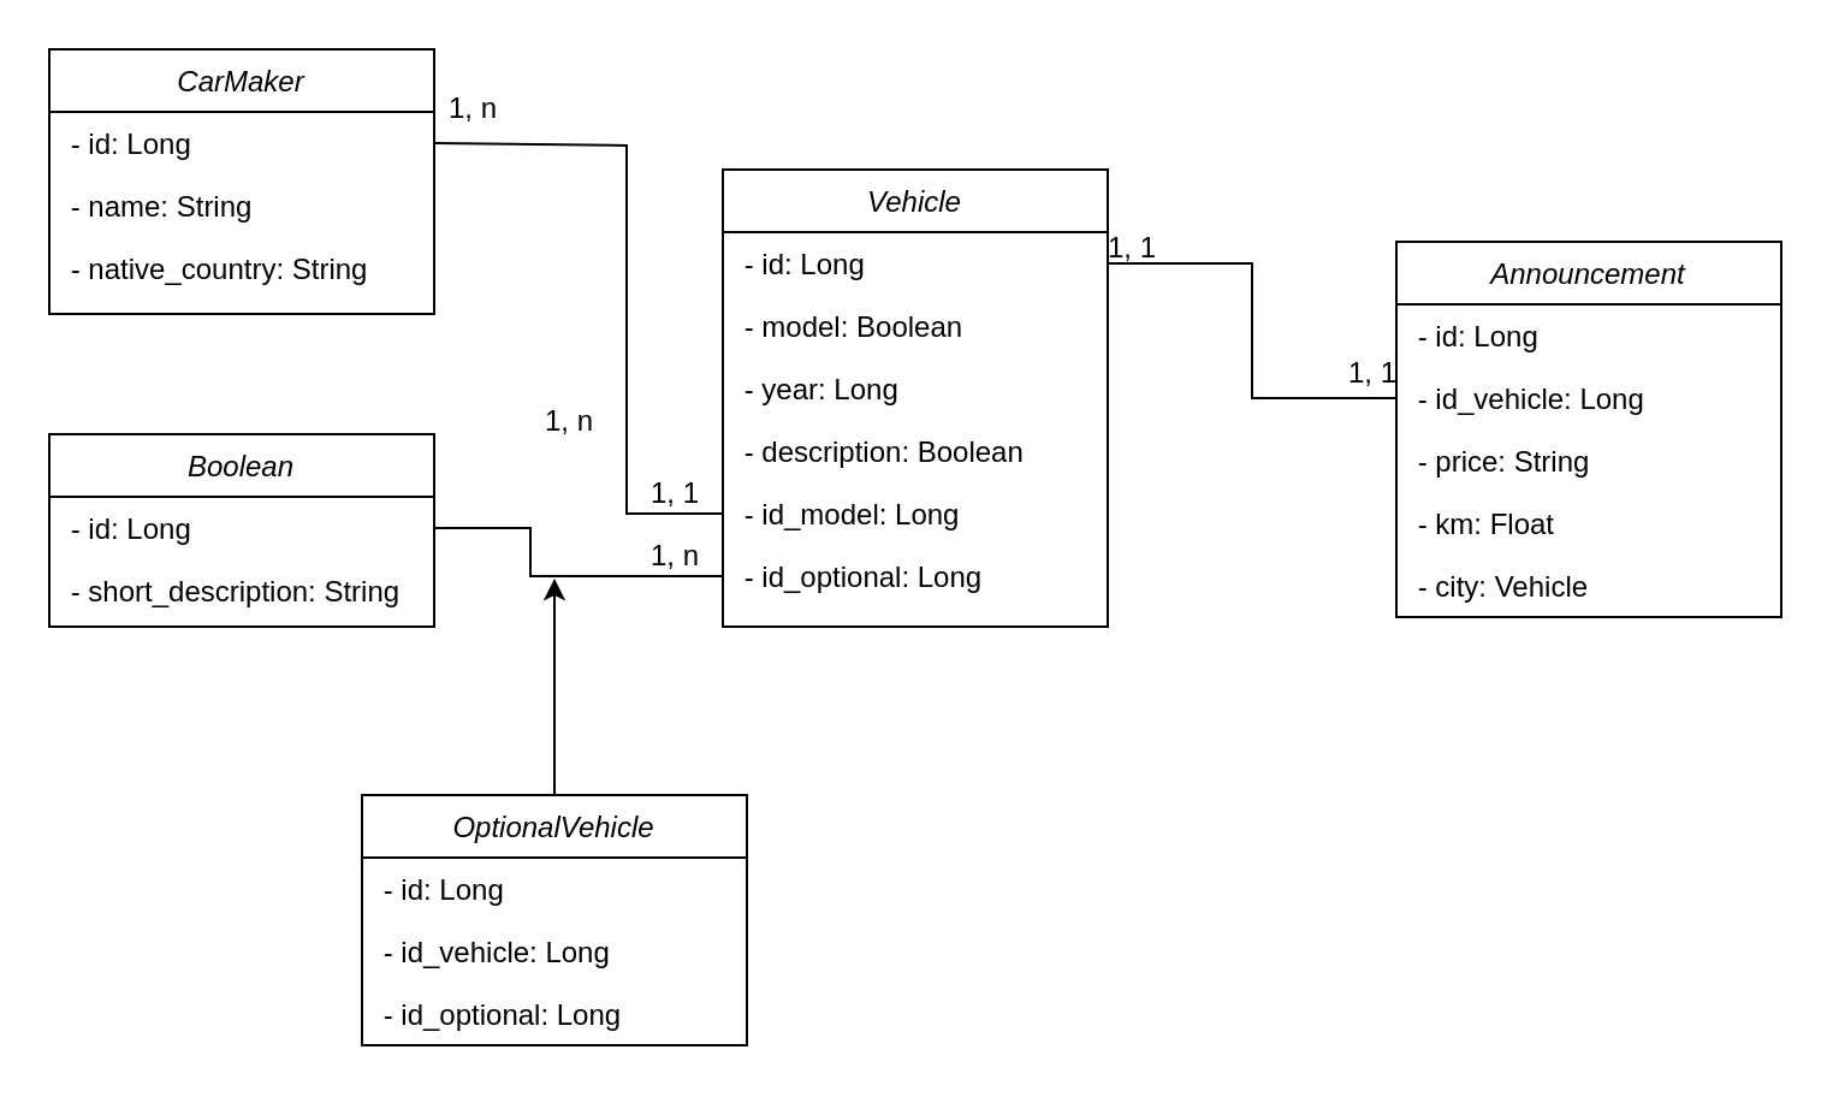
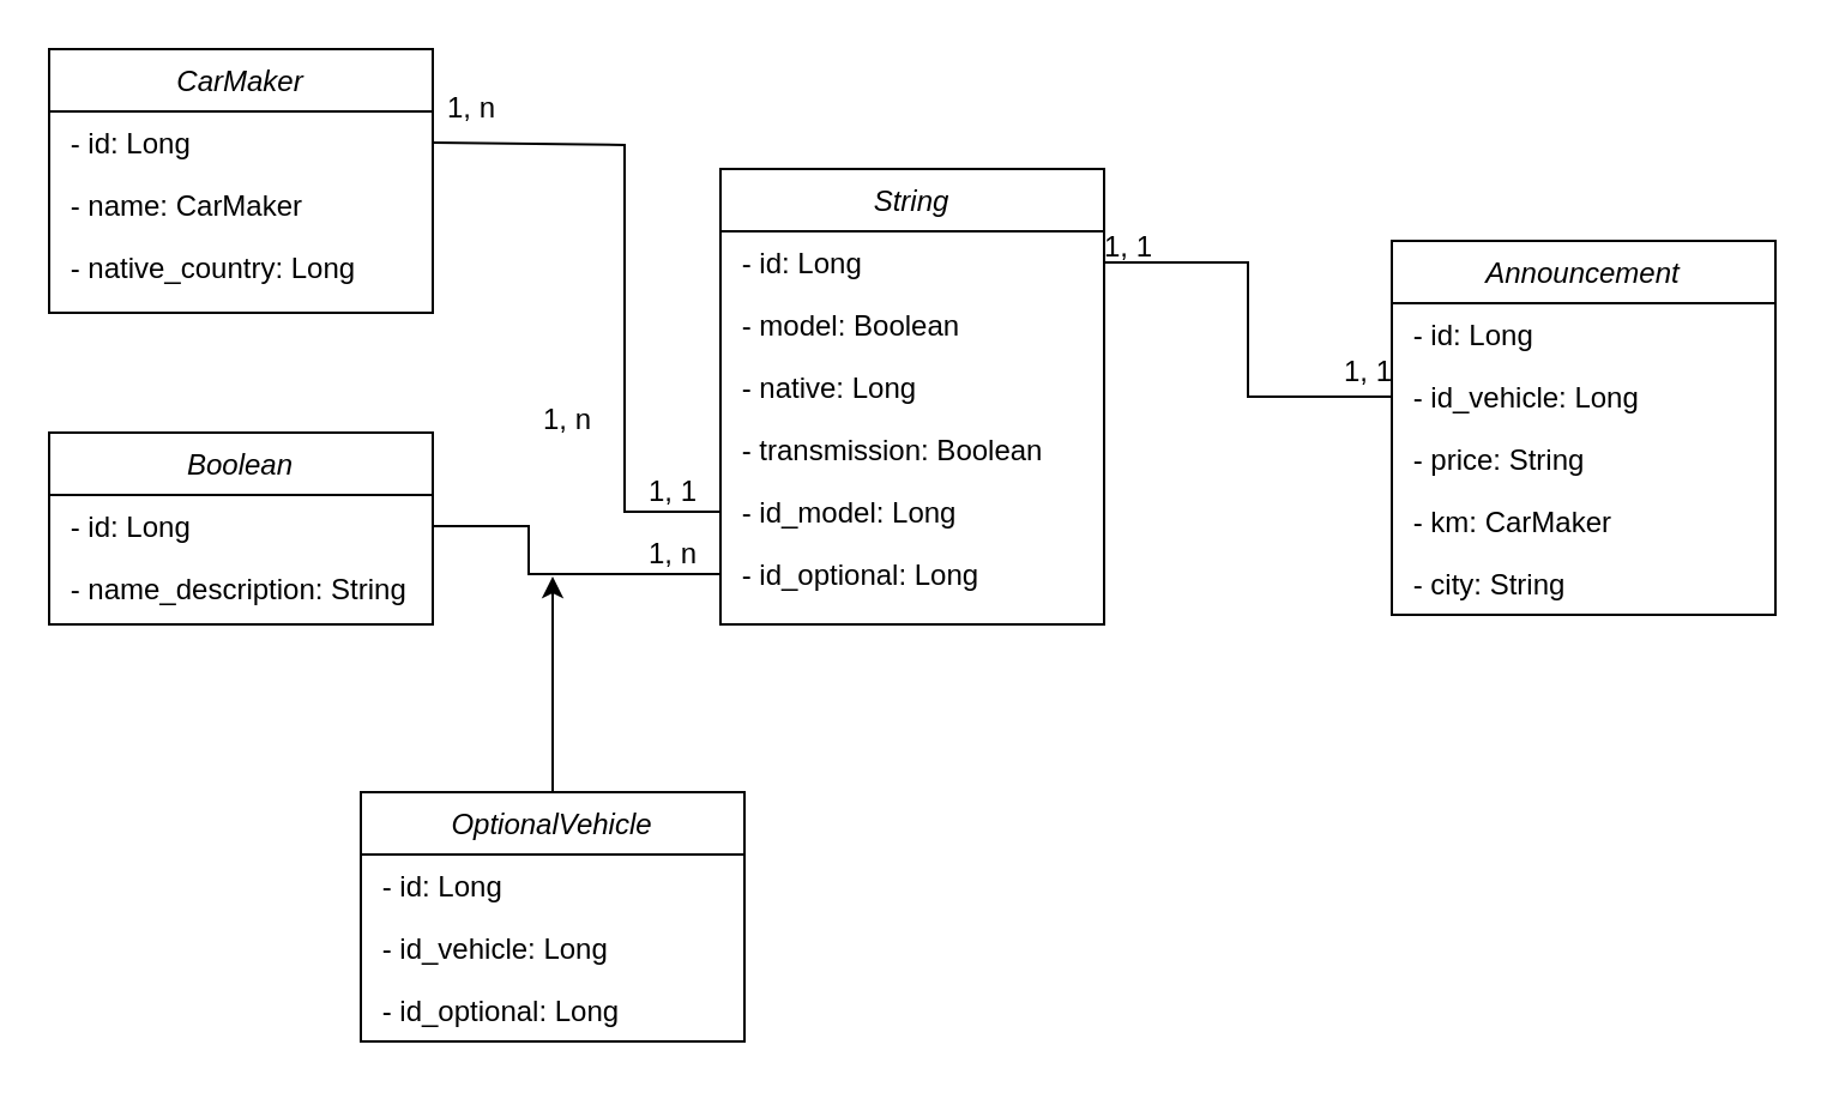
  <mxCell id="0" />
  <mxCell id="1" parent="0" />
  <mxCell id="2" value="CarMaker" style="swimlane;fontStyle=2;align=center;verticalAlign=top;childLayout=stackLayout;horizontal=1;startSize=26;horizontalStack=0;resizeParent=1;resizeLast=0;collapsible=1;marginBottom=0;rounded=0;shadow=0;strokeWidth=1;" parent="1" vertex="1"><mxGeometry x="20" y="20" width="160" height="110" as="geometry"><mxRectangle x="230" y="140" width="160" height="26" as="alternateBounds" /></mxGeometry></mxCell>
  <mxCell id="3" value=" - id: Long" style="text;align=left;verticalAlign=top;spacingLeft=4;spacingRight=4;overflow=hidden;rotatable=0;points=[[0,0.5],[1,0.5]];portConstraint=eastwest;" parent="2" vertex="1"><mxGeometry y="26" width="160" height="26" as="geometry" /></mxCell>
- <mxCell id="4" value=" - name: String" style="text;align=left;verticalAlign=top;spacingLeft=4;spacingRight=4;overflow=hidden;rotatable=0;points=[[0,0.5],[1,0.5]];portConstraint=eastwest;rounded=0;shadow=0;html=0;" parent="2" vertex="1"><mxGeometry y="52" width="160" height="26" as="geometry" /></mxCell>
- <mxCell id="5" value=" - native_country: String" style="text;align=left;verticalAlign=top;spacingLeft=4;spacingRight=4;overflow=hidden;rotatable=0;points=[[0,0.5],[1,0.5]];portConstraint=eastwest;rounded=0;shadow=0;html=0;" parent="2" vertex="1"><mxGeometry y="78" width="160" height="22" as="geometry" /></mxCell>
- <mxCell id="6" value="Vehicle" style="swimlane;fontStyle=2;align=center;verticalAlign=top;childLayout=stackLayout;horizontal=1;startSize=26;horizontalStack=0;resizeParent=1;resizeLast=0;collapsible=1;marginBottom=0;rounded=0;shadow=0;strokeWidth=1;" parent="1" vertex="1"><mxGeometry x="300" y="70" width="160" height="190" as="geometry"><mxRectangle x="230" y="140" width="160" height="26" as="alternateBounds" /></mxGeometry></mxCell>
+ <mxCell id="4" value=" - name: CarMaker" style="text;align=left;verticalAlign=top;spacingLeft=4;spacingRight=4;overflow=hidden;rotatable=0;points=[[0,0.5],[1,0.5]];portConstraint=eastwest;rounded=0;shadow=0;html=0;" parent="2" vertex="1"><mxGeometry y="52" width="160" height="26" as="geometry" /></mxCell>
+ <mxCell id="5" value=" - native_country: Long" style="text;align=left;verticalAlign=top;spacingLeft=4;spacingRight=4;overflow=hidden;rotatable=0;points=[[0,0.5],[1,0.5]];portConstraint=eastwest;rounded=0;shadow=0;html=0;" parent="2" vertex="1"><mxGeometry y="78" width="160" height="22" as="geometry" /></mxCell>
+ <mxCell id="6" value="String" style="swimlane;fontStyle=2;align=center;verticalAlign=top;childLayout=stackLayout;horizontal=1;startSize=26;horizontalStack=0;resizeParent=1;resizeLast=0;collapsible=1;marginBottom=0;rounded=0;shadow=0;strokeWidth=1;" parent="1" vertex="1"><mxGeometry x="300" y="70" width="160" height="190" as="geometry"><mxRectangle x="230" y="140" width="160" height="26" as="alternateBounds" /></mxGeometry></mxCell>
  <mxCell id="7" value=" - id: Long" style="text;align=left;verticalAlign=top;spacingLeft=4;spacingRight=4;overflow=hidden;rotatable=0;points=[[0,0.5],[1,0.5]];portConstraint=eastwest;" parent="6" vertex="1"><mxGeometry y="26" width="160" height="26" as="geometry" /></mxCell>
  <mxCell id="8" value=" - model: Boolean" style="text;align=left;verticalAlign=top;spacingLeft=4;spacingRight=4;overflow=hidden;rotatable=0;points=[[0,0.5],[1,0.5]];portConstraint=eastwest;rounded=0;shadow=0;html=0;" parent="6" vertex="1"><mxGeometry y="52" width="160" height="26" as="geometry" /></mxCell>
- <mxCell id="9" value=" - year: Long" style="text;align=left;verticalAlign=top;spacingLeft=4;spacingRight=4;overflow=hidden;rotatable=0;points=[[0,0.5],[1,0.5]];portConstraint=eastwest;rounded=0;shadow=0;html=0;" parent="6" vertex="1"><mxGeometry y="78" width="160" height="26" as="geometry" /></mxCell>
- <mxCell id="10" value=" - description: Boolean" style="text;align=left;verticalAlign=top;spacingLeft=4;spacingRight=4;overflow=hidden;rotatable=0;points=[[0,0.5],[1,0.5]];portConstraint=eastwest;rounded=0;shadow=0;html=0;" parent="6" vertex="1"><mxGeometry y="104" width="160" height="26" as="geometry" /></mxCell>
+ <mxCell id="9" value=" - native: Long" style="text;align=left;verticalAlign=top;spacingLeft=4;spacingRight=4;overflow=hidden;rotatable=0;points=[[0,0.5],[1,0.5]];portConstraint=eastwest;rounded=0;shadow=0;html=0;" parent="6" vertex="1"><mxGeometry y="78" width="160" height="26" as="geometry" /></mxCell>
+ <mxCell id="10" value=" - transmission: Boolean" style="text;align=left;verticalAlign=top;spacingLeft=4;spacingRight=4;overflow=hidden;rotatable=0;points=[[0,0.5],[1,0.5]];portConstraint=eastwest;rounded=0;shadow=0;html=0;" parent="6" vertex="1"><mxGeometry y="104" width="160" height="26" as="geometry" /></mxCell>
  <mxCell id="11" value=" - id_model: Long" style="text;align=left;verticalAlign=top;spacingLeft=4;spacingRight=4;overflow=hidden;rotatable=0;points=[[0,0.5],[1,0.5]];portConstraint=eastwest;rounded=0;shadow=0;html=0;" parent="6" vertex="1"><mxGeometry y="130" width="160" height="26" as="geometry" /></mxCell>
  <mxCell id="12" value=" - id_optional: Long" style="text;align=left;verticalAlign=top;spacingLeft=4;spacingRight=4;overflow=hidden;rotatable=0;points=[[0,0.5],[1,0.5]];portConstraint=eastwest;rounded=0;shadow=0;html=0;" parent="6" vertex="1"><mxGeometry y="156" width="160" height="26" as="geometry" /></mxCell>
  <mxCell id="13" value="Boolean" style="swimlane;fontStyle=2;align=center;verticalAlign=top;childLayout=stackLayout;horizontal=1;startSize=26;horizontalStack=0;resizeParent=1;resizeLast=0;collapsible=1;marginBottom=0;rounded=0;shadow=0;strokeWidth=1;" parent="1" vertex="1"><mxGeometry x="20" y="180" width="160" height="80" as="geometry"><mxRectangle x="230" y="140" width="160" height="26" as="alternateBounds" /></mxGeometry></mxCell>
  <mxCell id="14" value=" - id: Long" style="text;align=left;verticalAlign=top;spacingLeft=4;spacingRight=4;overflow=hidden;rotatable=0;points=[[0,0.5],[1,0.5]];portConstraint=eastwest;" parent="13" vertex="1"><mxGeometry y="26" width="160" height="26" as="geometry" /></mxCell>
- <mxCell id="15" value=" - short_description: String" style="text;align=left;verticalAlign=top;spacingLeft=4;spacingRight=4;overflow=hidden;rotatable=0;points=[[0,0.5],[1,0.5]];portConstraint=eastwest;rounded=0;shadow=0;html=0;" parent="13" vertex="1"><mxGeometry y="52" width="160" height="26" as="geometry" /></mxCell>
+ <mxCell id="15" value=" - name_description: String" style="text;align=left;verticalAlign=top;spacingLeft=4;spacingRight=4;overflow=hidden;rotatable=0;points=[[0,0.5],[1,0.5]];portConstraint=eastwest;rounded=0;shadow=0;html=0;" parent="13" vertex="1"><mxGeometry y="52" width="160" height="26" as="geometry" /></mxCell>
  <mxCell id="16" value="Announcement" style="swimlane;fontStyle=2;align=center;verticalAlign=top;childLayout=stackLayout;horizontal=1;startSize=26;horizontalStack=0;resizeParent=1;resizeLast=0;collapsible=1;marginBottom=0;rounded=0;shadow=0;strokeWidth=1;" parent="1" vertex="1"><mxGeometry x="580" y="100" width="160" height="156" as="geometry"><mxRectangle x="230" y="140" width="160" height="26" as="alternateBounds" /></mxGeometry></mxCell>
  <mxCell id="17" value=" - id: Long" style="text;align=left;verticalAlign=top;spacingLeft=4;spacingRight=4;overflow=hidden;rotatable=0;points=[[0,0.5],[1,0.5]];portConstraint=eastwest;" parent="16" vertex="1"><mxGeometry y="26" width="160" height="26" as="geometry" /></mxCell>
  <mxCell id="18" value=" - id_vehicle: Long" style="text;align=left;verticalAlign=top;spacingLeft=4;spacingRight=4;overflow=hidden;rotatable=0;points=[[0,0.5],[1,0.5]];portConstraint=eastwest;rounded=0;shadow=0;html=0;" parent="16" vertex="1"><mxGeometry y="52" width="160" height="26" as="geometry" /></mxCell>
  <mxCell id="19" value=" - price: String" style="text;align=left;verticalAlign=top;spacingLeft=4;spacingRight=4;overflow=hidden;rotatable=0;points=[[0,0.5],[1,0.5]];portConstraint=eastwest;rounded=0;shadow=0;html=0;" parent="16" vertex="1"><mxGeometry y="78" width="160" height="26" as="geometry" /></mxCell>
- <mxCell id="20" value=" - km: Float" style="text;align=left;verticalAlign=top;spacingLeft=4;spacingRight=4;overflow=hidden;rotatable=0;points=[[0,0.5],[1,0.5]];portConstraint=eastwest;rounded=0;shadow=0;html=0;" parent="16" vertex="1"><mxGeometry y="104" width="160" height="26" as="geometry" /></mxCell>
- <mxCell id="21" value=" - city: Vehicle" style="text;align=left;verticalAlign=top;spacingLeft=4;spacingRight=4;overflow=hidden;rotatable=0;points=[[0,0.5],[1,0.5]];portConstraint=eastwest;rounded=0;shadow=0;html=0;" parent="16" vertex="1"><mxGeometry y="130" width="160" height="26" as="geometry" /></mxCell>
+ <mxCell id="20" value=" - km: CarMaker" style="text;align=left;verticalAlign=top;spacingLeft=4;spacingRight=4;overflow=hidden;rotatable=0;points=[[0,0.5],[1,0.5]];portConstraint=eastwest;rounded=0;shadow=0;html=0;" parent="16" vertex="1"><mxGeometry y="104" width="160" height="26" as="geometry" /></mxCell>
+ <mxCell id="21" value=" - city: String" style="text;align=left;verticalAlign=top;spacingLeft=4;spacingRight=4;overflow=hidden;rotatable=0;points=[[0,0.5],[1,0.5]];portConstraint=eastwest;rounded=0;shadow=0;html=0;" parent="16" vertex="1"><mxGeometry y="130" width="160" height="26" as="geometry" /></mxCell>
  <mxCell id="22" value="" style="endArrow=none;html=1;rounded=0;exitX=1;exitY=0.5;exitDx=0;exitDy=0;entryX=0;entryY=0.5;entryDx=0;entryDy=0;endFill=0;" parent="1" source="3" target="11" edge="1"><mxGeometry width="50" height="50" relative="1" as="geometry"><mxPoint x="290" y="390" as="sourcePoint" /><mxPoint x="340" y="340" as="targetPoint" /><Array as="points"><mxPoint x="260" y="60" /><mxPoint x="260" y="213" /></Array></mxGeometry></mxCell>
  <mxCell id="23" style="edgeStyle=orthogonalEdgeStyle;rounded=0;orthogonalLoop=1;jettySize=auto;html=1;exitX=1;exitY=0.5;exitDx=0;exitDy=0;entryX=0;entryY=0.5;entryDx=0;entryDy=0;endArrow=none;endFill=0;" parent="1" source="14" target="12" edge="1"><mxGeometry relative="1" as="geometry"><Array as="points"><mxPoint x="220" y="219" /><mxPoint x="220" y="239" /></Array></mxGeometry></mxCell>
  <mxCell id="24" style="edgeStyle=orthogonalEdgeStyle;rounded=0;orthogonalLoop=1;jettySize=auto;html=1;exitX=1;exitY=0.5;exitDx=0;exitDy=0;entryX=0;entryY=0.5;entryDx=0;entryDy=0;endArrow=none;endFill=0;" parent="1" source="7" target="18" edge="1"><mxGeometry relative="1" as="geometry" /></mxCell>
  <mxCell id="25" value="1, n" style="text;html=1;align=center;verticalAlign=middle;resizable=0;points=[];autosize=1;strokeColor=none;fillColor=none;" parent="1" vertex="1"><mxGeometry x="176" y="30" width="40" height="30" as="geometry" /></mxCell>
  <mxCell id="26" value="1, 1" style="text;html=1;align=center;verticalAlign=middle;resizable=0;points=[];autosize=1;strokeColor=none;fillColor=none;" parent="1" vertex="1"><mxGeometry x="260" y="190" width="40" height="30" as="geometry" /></mxCell>
  <mxCell id="27" value="1, n" style="text;html=1;align=center;verticalAlign=middle;resizable=0;points=[];autosize=1;strokeColor=none;fillColor=none;" parent="1" vertex="1"><mxGeometry x="216" y="160" width="40" height="30" as="geometry" /></mxCell>
  <mxCell id="28" value="1, n" style="text;html=1;align=center;verticalAlign=middle;resizable=0;points=[];autosize=1;strokeColor=none;fillColor=none;" parent="1" vertex="1"><mxGeometry x="260" y="216" width="40" height="30" as="geometry" /></mxCell>
  <mxCell id="29" value="1, 1" style="text;html=1;align=center;verticalAlign=middle;resizable=0;points=[];autosize=1;strokeColor=none;fillColor=none;" parent="1" vertex="1"><mxGeometry x="550" y="140" width="40" height="30" as="geometry" /></mxCell>
  <mxCell id="30" value="1, 1" style="text;html=1;align=center;verticalAlign=middle;resizable=0;points=[];autosize=1;strokeColor=none;fillColor=none;" parent="1" vertex="1"><mxGeometry x="450" y="88" width="40" height="30" as="geometry" /></mxCell>
  <mxCell id="31" style="edgeStyle=orthogonalEdgeStyle;rounded=0;orthogonalLoop=1;jettySize=auto;html=1;exitX=0.5;exitY=0;exitDx=0;exitDy=0;" edge="1" parent="1" source="32"><mxGeometry relative="1" as="geometry"><mxPoint x="230" y="240" as="targetPoint" /></mxGeometry></mxCell>
  <mxCell id="32" value="OptionalVehicle" style="swimlane;fontStyle=2;align=center;verticalAlign=top;childLayout=stackLayout;horizontal=1;startSize=26;horizontalStack=0;resizeParent=1;resizeLast=0;collapsible=1;marginBottom=0;rounded=0;shadow=0;strokeWidth=1;" vertex="1" parent="1"><mxGeometry x="150" y="330" width="160" height="104" as="geometry"><mxRectangle x="230" y="140" width="160" height="26" as="alternateBounds" /></mxGeometry></mxCell>
  <mxCell id="33" value=" - id: Long" style="text;align=left;verticalAlign=top;spacingLeft=4;spacingRight=4;overflow=hidden;rotatable=0;points=[[0,0.5],[1,0.5]];portConstraint=eastwest;" vertex="1" parent="32"><mxGeometry y="26" width="160" height="26" as="geometry" /></mxCell>
  <mxCell id="34" value=" - id_vehicle: Long" style="text;align=left;verticalAlign=top;spacingLeft=4;spacingRight=4;overflow=hidden;rotatable=0;points=[[0,0.5],[1,0.5]];portConstraint=eastwest;rounded=0;shadow=0;html=0;" vertex="1" parent="32"><mxGeometry y="52" width="160" height="26" as="geometry" /></mxCell>
  <mxCell id="35" value=" - id_optional: Long" style="text;align=left;verticalAlign=top;spacingLeft=4;spacingRight=4;overflow=hidden;rotatable=0;points=[[0,0.5],[1,0.5]];portConstraint=eastwest;rounded=0;shadow=0;html=0;" vertex="1" parent="32"><mxGeometry y="78" width="160" height="26" as="geometry" /></mxCell>
